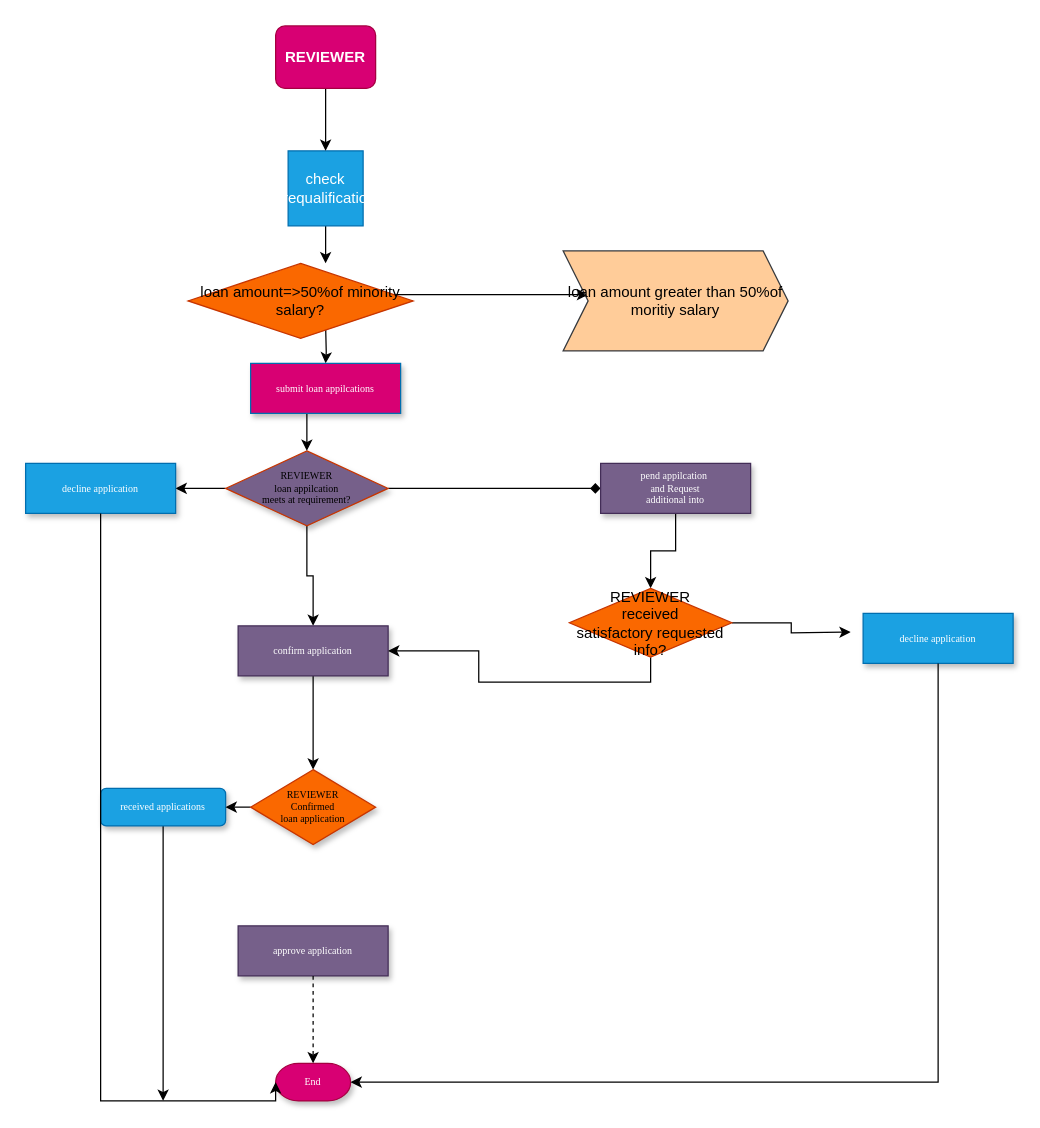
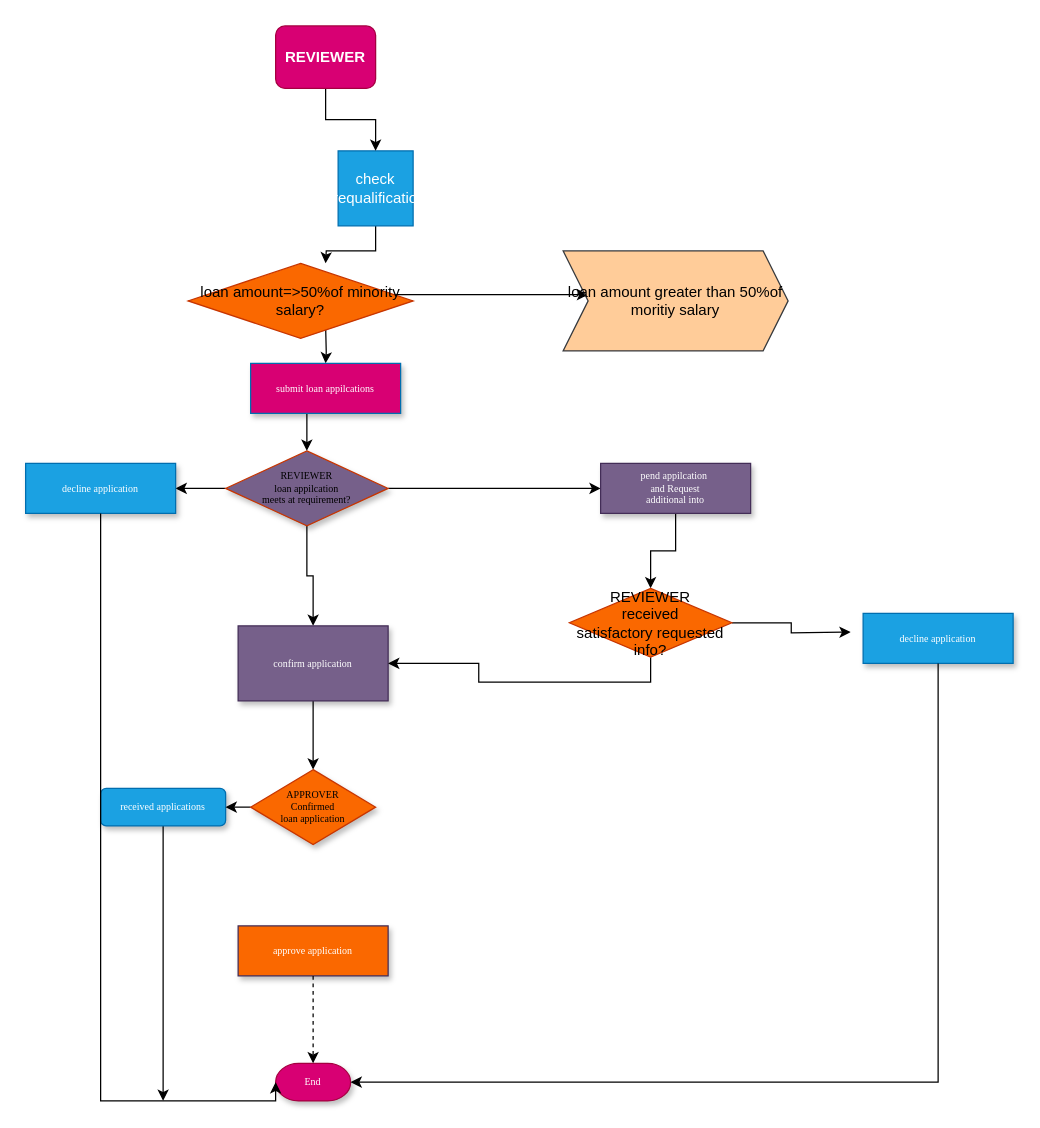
  <mxCell id="0" />
  <mxCell id="1" parent="0" />
  <mxCell id="2" value="" style="edgeStyle=orthogonalEdgeStyle;rounded=0;orthogonalLoop=1;jettySize=auto;html=1;" edge="1" parent="1" target="11"><mxGeometry relative="1" as="geometry"><mxPoint x="260" y="260" as="sourcePoint" /></mxGeometry></mxCell>
  <mxCell id="3" style="edgeStyle=orthogonalEdgeStyle;rounded=0;orthogonalLoop=1;jettySize=auto;html=1;exitX=1;exitY=0.5;exitDx=0;exitDy=0;" edge="1" parent="1"><mxGeometry relative="1" as="geometry"><mxPoint x="470" y="235" as="targetPoint" /><mxPoint x="310" y="235" as="sourcePoint" /></mxGeometry></mxCell>
  <mxCell id="4" value="" style="edgeStyle=orthogonalEdgeStyle;rounded=0;orthogonalLoop=1;jettySize=auto;html=1;" edge="1" parent="1" source="7" target="13"><mxGeometry relative="1" as="geometry" /></mxCell>
  <mxCell id="5" style="edgeStyle=orthogonalEdgeStyle;rounded=0;orthogonalLoop=1;jettySize=auto;html=1;exitX=0;exitY=0.5;exitDx=0;exitDy=0;entryX=1;entryY=0.5;entryDx=0;entryDy=0;" edge="1" parent="1" source="7" target="14"><mxGeometry relative="1" as="geometry" /></mxCell>
- <mxCell id="6" style="edgeStyle=orthogonalEdgeStyle;rounded=0;orthogonalLoop=1;jettySize=auto;html=1;exitX=1;exitY=0.5;exitDx=0;exitDy=0;endArrow=diamond;" edge="1" parent="1" source="7" target="26"><mxGeometry relative="1" as="geometry"><mxPoint x="470" y="390" as="targetPoint" /></mxGeometry></mxCell>
+ <mxCell id="6" style="edgeStyle=orthogonalEdgeStyle;rounded=0;orthogonalLoop=1;jettySize=auto;html=1;exitX=1;exitY=0.5;exitDx=0;exitDy=0;" edge="1" parent="1" source="7" target="26"><mxGeometry relative="1" as="geometry"><mxPoint x="470" y="390" as="targetPoint" /></mxGeometry></mxCell>
  <mxCell id="7" value="REVIEWER&lt;div&gt;loan appilcation&lt;/div&gt;&lt;div&gt;meets at requirement?&lt;/div&gt;" style="rhombus;whiteSpace=wrap;html=1;rounded=0;shadow=1;labelBackgroundColor=none;strokeWidth=1;fontFamily=Verdana;fontSize=8;align=center;fillColor=#76608a;fontColor=#000000;strokeColor=#C73500;" parent="1" vertex="1"><mxGeometry x="180" y="360" width="130" height="60" as="geometry" /></mxCell>
  <mxCell id="8" style="edgeStyle=orthogonalEdgeStyle;rounded=0;orthogonalLoop=1;jettySize=auto;html=1;exitX=0.5;exitY=1;exitDx=0;exitDy=0;" edge="1" parent="1" source="9"><mxGeometry relative="1" as="geometry"><mxPoint x="130" y="880" as="targetPoint" /></mxGeometry></mxCell>
  <mxCell id="9" value="received applications" style="rounded=1;whiteSpace=wrap;html=1;shadow=1;labelBackgroundColor=none;strokeWidth=1;fontFamily=Verdana;fontSize=8;align=center;fillColor=#1ba1e2;fontColor=#ffffff;strokeColor=#006EAF;" parent="1" vertex="1"><mxGeometry x="80" y="630" width="100" height="30" as="geometry" /></mxCell>
  <mxCell id="10" style="edgeStyle=orthogonalEdgeStyle;rounded=0;orthogonalLoop=1;jettySize=auto;html=1;exitX=0.5;exitY=1;exitDx=0;exitDy=0;entryX=0.5;entryY=0;entryDx=0;entryDy=0;" edge="1" parent="1" source="11" target="7"><mxGeometry relative="1" as="geometry" /></mxCell>
  <mxCell id="11" value="submit loan appilcations" style="whiteSpace=wrap;html=1;rounded=0;shadow=1;labelBackgroundColor=none;strokeWidth=1;fontFamily=Verdana;fontSize=8;align=center;fillColor=#d80073;fontColor=#ffffff;strokeColor=#006EAF;" parent="1" vertex="1"><mxGeometry x="200" y="290" width="120" height="40" as="geometry" /></mxCell>
  <mxCell id="12" style="edgeStyle=orthogonalEdgeStyle;rounded=0;orthogonalLoop=1;jettySize=auto;html=1;exitX=0.5;exitY=1;exitDx=0;exitDy=0;entryX=0.5;entryY=0;entryDx=0;entryDy=0;" edge="1" parent="1" source="13" target="16"><mxGeometry relative="1" as="geometry" /></mxCell>
- <mxCell id="13" value="confirm application" style="whiteSpace=wrap;html=1;rounded=0;shadow=1;labelBackgroundColor=none;strokeWidth=1;fontFamily=Verdana;fontSize=8;align=center;spacing=6;fillColor=#76608a;fontColor=#ffffff;strokeColor=#432D57;" parent="1" vertex="1"><mxGeometry x="190" y="500" width="120" height="40" as="geometry" /></mxCell>
+ <mxCell id="13" value="confirm application" style="whiteSpace=wrap;html=1;rounded=0;shadow=1;labelBackgroundColor=none;strokeWidth=1;fontFamily=Verdana;fontSize=8;align=center;spacing=6;fillColor=#76608a;fontColor=#ffffff;strokeColor=#432D57;" parent="1" vertex="1"><mxGeometry x="190" y="500" width="120" height="60" as="geometry" /></mxCell>
  <mxCell id="14" value="decline application" style="whiteSpace=wrap;html=1;rounded=0;shadow=1;labelBackgroundColor=none;strokeWidth=1;fontFamily=Verdana;fontSize=8;align=center;fillColor=#1ba1e2;fontColor=#ffffff;strokeColor=#006EAF;" parent="1" vertex="1"><mxGeometry x="20" y="370" width="120" height="40" as="geometry" /></mxCell>
  <mxCell id="15" style="edgeStyle=orthogonalEdgeStyle;rounded=0;orthogonalLoop=1;jettySize=auto;html=1;exitX=0;exitY=0.5;exitDx=0;exitDy=0;entryX=1;entryY=0.5;entryDx=0;entryDy=0;" edge="1" parent="1" source="16" target="9"><mxGeometry relative="1" as="geometry" /></mxCell>
- <mxCell id="16" value="REVIEWER&lt;div&gt;Confirmed&lt;/div&gt;&lt;div&gt;loan application&lt;/div&gt;" style="rhombus;whiteSpace=wrap;html=1;rounded=0;shadow=1;labelBackgroundColor=none;strokeWidth=1;fontFamily=Verdana;fontSize=8;align=center;fillColor=#fa6800;fontColor=#000000;strokeColor=#C73500;" parent="1" vertex="1"><mxGeometry x="200" y="615" width="100" height="60" as="geometry" /></mxCell>
+ <mxCell id="16" value="APPROVER&lt;div&gt;Confirmed&lt;/div&gt;&lt;div&gt;loan application&lt;/div&gt;" style="rhombus;whiteSpace=wrap;html=1;rounded=0;shadow=1;labelBackgroundColor=none;strokeWidth=1;fontFamily=Verdana;fontSize=8;align=center;fillColor=#fa6800;fontColor=#000000;strokeColor=#C73500;" parent="1" vertex="1"><mxGeometry x="200" y="615" width="100" height="60" as="geometry" /></mxCell>
  <mxCell id="17" value="decline application" style="whiteSpace=wrap;html=1;rounded=0;shadow=1;labelBackgroundColor=none;strokeWidth=1;fontFamily=Verdana;fontSize=8;align=center;fillColor=#1ba1e2;fontColor=#ffffff;strokeColor=#006EAF;" parent="1" vertex="1"><mxGeometry x="690" y="490" width="120" height="40" as="geometry" /></mxCell>
- <mxCell id="18" value="approve application" style="whiteSpace=wrap;html=1;rounded=0;shadow=1;labelBackgroundColor=none;strokeWidth=1;fontFamily=Verdana;fontSize=8;align=center;fillColor=#76608a;fontColor=#ffffff;strokeColor=#432D57;" parent="1" vertex="1"><mxGeometry x="190" y="740" width="120" height="40" as="geometry" /></mxCell>
+ <mxCell id="18" value="approve application" style="whiteSpace=wrap;html=1;rounded=0;shadow=1;labelBackgroundColor=none;strokeWidth=1;fontFamily=Verdana;fontSize=8;align=center;fillColor=#fa6800;fontColor=#ffffff;strokeColor=#432D57;" parent="1" vertex="1"><mxGeometry x="190" y="740" width="120" height="40" as="geometry" /></mxCell>
  <mxCell id="19" value="End" style="strokeWidth=1;html=1;shape=mxgraph.flowchart.terminator;whiteSpace=wrap;rounded=0;shadow=1;labelBackgroundColor=none;fontFamily=Verdana;fontSize=8;align=center;fillColor=#d80073;fontColor=#ffffff;strokeColor=#A50040;" parent="1" vertex="1"><mxGeometry x="220" y="850" width="60" height="30" as="geometry" /></mxCell>
  <mxCell id="20" style="edgeStyle=orthogonalEdgeStyle;rounded=0;orthogonalLoop=1;jettySize=auto;html=1;exitX=0.5;exitY=1;exitDx=0;exitDy=0;entryX=0.5;entryY=0;entryDx=0;entryDy=0;" edge="1" parent="1" source="21"><mxGeometry relative="1" as="geometry"><mxPoint x="260" y="210" as="targetPoint" /></mxGeometry></mxCell>
- <mxCell id="21" value="check prequalification" style="whiteSpace=wrap;html=1;aspect=fixed;fillColor=#1ba1e2;fontColor=#ffffff;strokeColor=#006EAF;" vertex="1" parent="1"><mxGeometry x="230" y="120" width="60" height="60" as="geometry" /></mxCell>
+ <mxCell id="21" value="check prequalification" style="whiteSpace=wrap;html=1;aspect=fixed;fillColor=#1ba1e2;fontColor=#ffffff;strokeColor=#006EAF;" vertex="1" parent="1"><mxGeometry x="270" y="120" width="60" height="60" as="geometry" /></mxCell>
  <mxCell id="22" value="" style="edgeStyle=orthogonalEdgeStyle;rounded=0;orthogonalLoop=1;jettySize=auto;html=1;" edge="1" parent="1" source="23" target="21"><mxGeometry relative="1" as="geometry" /></mxCell>
  <mxCell id="23" value="REVIEWER" style="rounded=1;whiteSpace=wrap;html=1;fillColor=#d80073;fontColor=#ffffff;strokeColor=#A50040;fontStyle=1" vertex="1" parent="1"><mxGeometry x="220" y="20" width="80" height="50" as="geometry" /></mxCell>
  <mxCell id="24" style="edgeStyle=orthogonalEdgeStyle;rounded=0;orthogonalLoop=1;jettySize=auto;html=1;exitX=0.5;exitY=1;exitDx=0;exitDy=0;entryX=0.5;entryY=0;entryDx=0;entryDy=0;entryPerimeter=0;dashed=1;" edge="1" parent="1" source="18" target="19"><mxGeometry relative="1" as="geometry" /></mxCell>
  <mxCell id="25" style="edgeStyle=orthogonalEdgeStyle;rounded=0;orthogonalLoop=1;jettySize=auto;html=1;exitX=0.5;exitY=1;exitDx=0;exitDy=0;entryX=0.5;entryY=0;entryDx=0;entryDy=0;" edge="1" parent="1" source="26" target="29"><mxGeometry relative="1" as="geometry" /></mxCell>
  <mxCell id="26" value="pend appilcation&amp;nbsp;&lt;div&gt;and Request&lt;/div&gt;&lt;div&gt;additional into&lt;/div&gt;" style="whiteSpace=wrap;html=1;rounded=0;shadow=1;labelBackgroundColor=none;strokeWidth=1;fontFamily=Verdana;fontSize=8;align=center;fillColor=#76608a;fontColor=#ffffff;strokeColor=#432D57;" parent="1" vertex="1"><mxGeometry x="480" y="370" width="120" height="40" as="geometry" /></mxCell>
  <mxCell id="27" style="edgeStyle=orthogonalEdgeStyle;rounded=0;orthogonalLoop=1;jettySize=auto;html=1;exitX=0.5;exitY=1;exitDx=0;exitDy=0;entryX=1;entryY=0.5;entryDx=0;entryDy=0;" edge="1" parent="1" source="29" target="13"><mxGeometry relative="1" as="geometry" /></mxCell>
  <mxCell id="28" style="edgeStyle=orthogonalEdgeStyle;rounded=0;orthogonalLoop=1;jettySize=auto;html=1;exitX=1;exitY=0.5;exitDx=0;exitDy=0;" edge="1" parent="1" source="29"><mxGeometry relative="1" as="geometry"><mxPoint x="680" y="505" as="targetPoint" /></mxGeometry></mxCell>
  <mxCell id="29" value="REVIEWER&lt;div&gt;received&lt;/div&gt;&lt;div&gt;satisfactory requested info?&lt;/div&gt;" style="rhombus;whiteSpace=wrap;html=1;fillColor=#fa6800;fontColor=#000000;strokeColor=#C73500;" vertex="1" parent="1"><mxGeometry x="455" y="470" width="130" height="55" as="geometry" /></mxCell>
  <mxCell id="30" style="edgeStyle=orthogonalEdgeStyle;rounded=0;orthogonalLoop=1;jettySize=auto;html=1;exitX=0.5;exitY=1;exitDx=0;exitDy=0;entryX=1;entryY=0.5;entryDx=0;entryDy=0;entryPerimeter=0;" edge="1" parent="1" source="17" target="19"><mxGeometry relative="1" as="geometry" /></mxCell>
  <mxCell id="31" style="edgeStyle=orthogonalEdgeStyle;rounded=0;orthogonalLoop=1;jettySize=auto;html=1;exitX=0.5;exitY=1;exitDx=0;exitDy=0;entryX=0;entryY=0.5;entryDx=0;entryDy=0;entryPerimeter=0;" edge="1" parent="1" source="14" target="19"><mxGeometry relative="1" as="geometry"><Array as="points"><mxPoint x="80" y="880" /><mxPoint x="220" y="880" /></Array></mxGeometry></mxCell>
  <mxCell id="32" value="loan amount greater than 50%of moritiy salary" style="shape=step;perimeter=stepPerimeter;whiteSpace=wrap;html=1;fixedSize=1;fillColor=#ffcc99;strokeColor=#36393d;" vertex="1" parent="1"><mxGeometry x="450" y="200" width="180" height="80" as="geometry" /></mxCell>
  <mxCell id="33" value="loan amount=&amp;gt;50%of minority salary?" style="rhombus;whiteSpace=wrap;html=1;fillColor=#fa6800;fontColor=#000000;strokeColor=#C73500;" vertex="1" parent="1"><mxGeometry x="150" y="210" width="180" height="60" as="geometry" /></mxCell>
